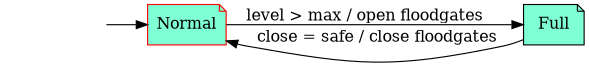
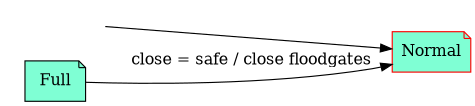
  digraph {
    rankdir=LR
    node [style=filled fillcolor=aquamarine shape=note]
    Empty [height=0 style=invis width=0 fillcolor="" shape=""]
    Normal [color=red]
    Full [color=black]
    Empty -> Normal
-   Normal -> Full [label="level > max / open floodgates    "]
    Full -> Normal [label=" close = safe / close floodgates"]
  }
